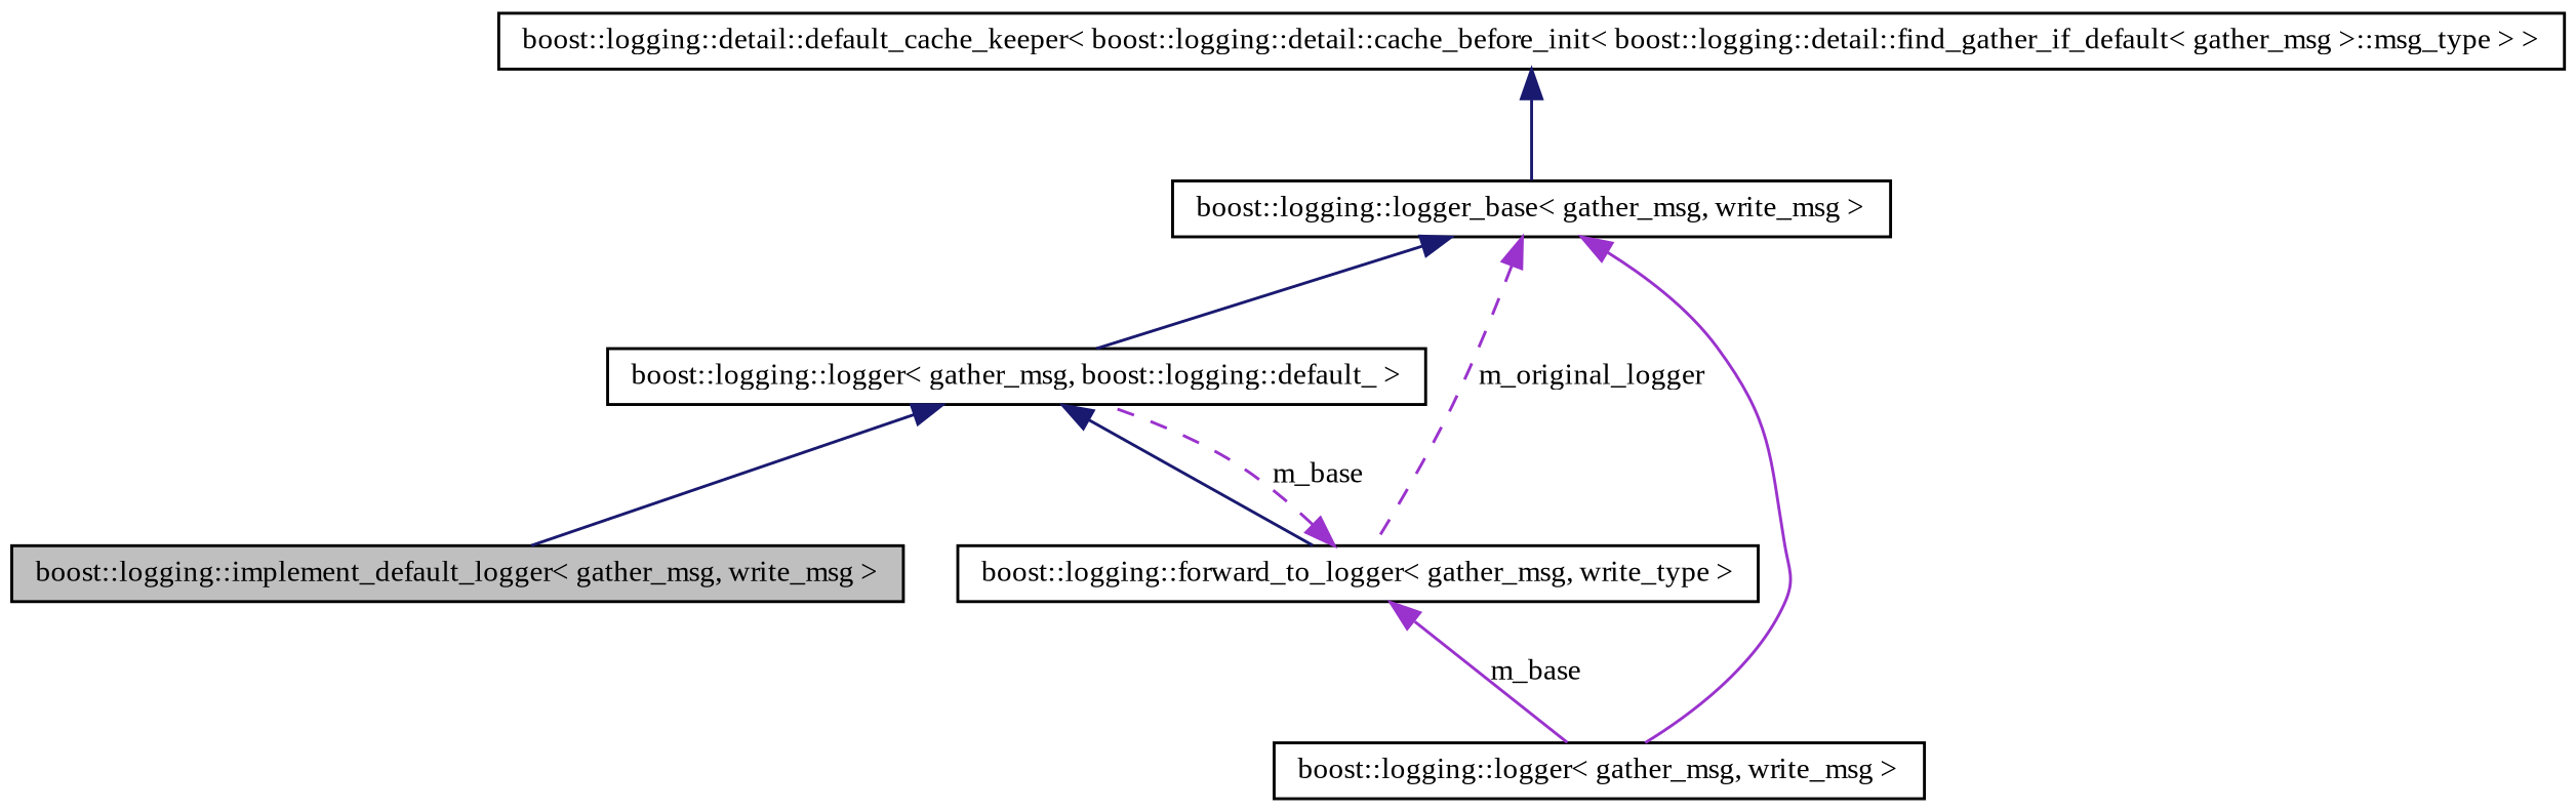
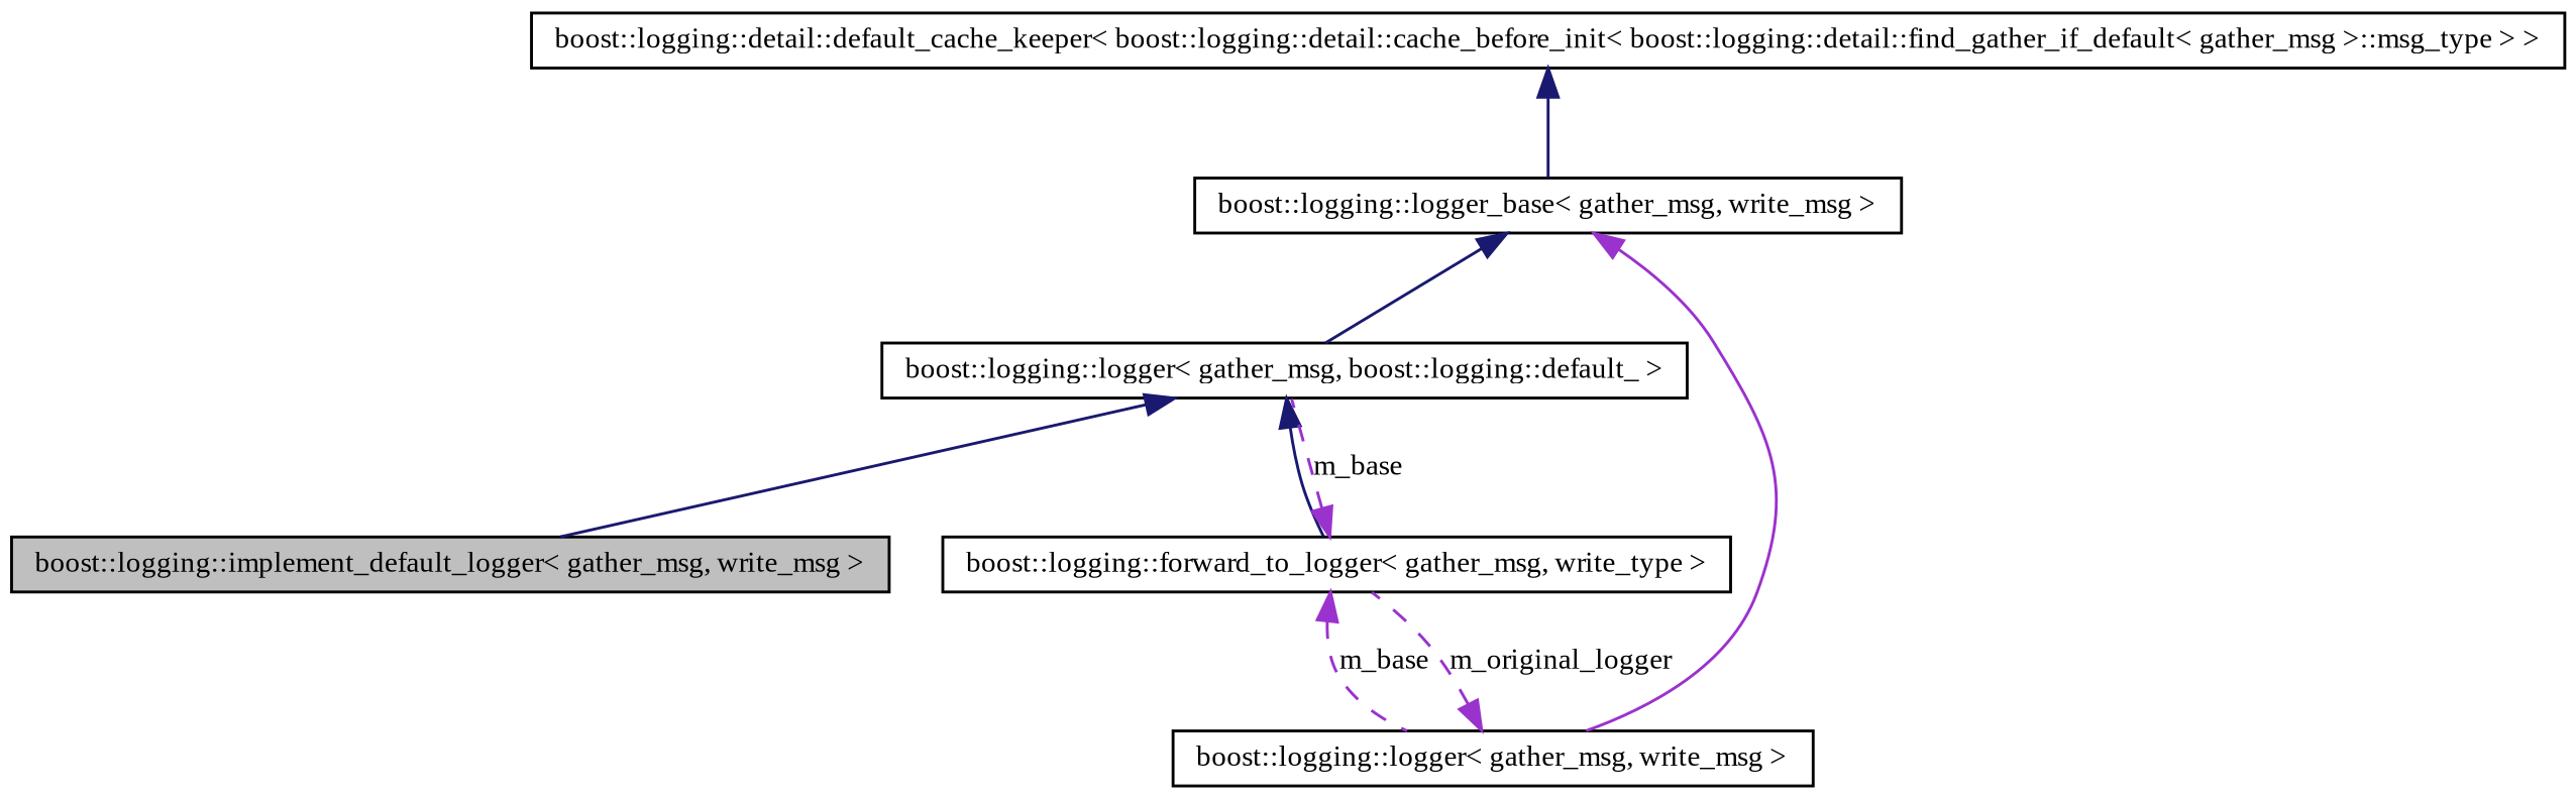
  digraph {
    fontname="Liberation Serif"
    rankdir=TB
    node [color=black fillcolor=white fontname="Liberation Serif" fontsize=10 shape=record style=filled]
    edge [color=midnightblue dir=back fontname="Liberation Serif" fontsize=10 labelfontname="FreeSans.ttf" labelfontsize=10 style=solid]
    n1 [fillcolor=grey75 fontcolor=black height=0.2 label="boost::logging::implement_default_logger\< gather_msg, write_msg \>" width=0.4]
    n2 [height=0.2 label="boost::logging::logger\< gather_msg, boost::logging::default_ \>" width=0.4]
    n3 [height=0.2 label="boost::logging::forward_to_logger\< gather_msg, write_type \>" width=0.4]
    n4 [height=0.2 label="boost::logging::logger\< gather_msg, write_msg \>" width=0.4]
    n5 [height=0.2 label="boost::logging::logger_base\< gather_msg, write_msg \>" width=0.4]
    n6 [height=0.2 label="boost::logging::detail::default_cache_keeper\< boost::logging::detail::cache_before_init\< boost::logging::detail::find_gather_if_default\< gather_msg \>::msg_type \> \>" width=0.4]
    n2 -> n1
    n2 -> n3
    n3 -> n2 [color=darkorchid3 label=m_base style=dashed]
-   n3 -> n4 [color=darkorchid3 label=m_base]
-   n5 -> n3 [color=darkorchid3 label=m_original_logger style=dashed]
+   n3 -> n4 [color=darkorchid3 label=m_base style=dashed]
+   n4 -> n3 [color=darkorchid3 label=m_original_logger style=dashed]
    n5 -> n2
    n5 -> n4 [color=darkorchid3]
    n6 -> n5
  }
